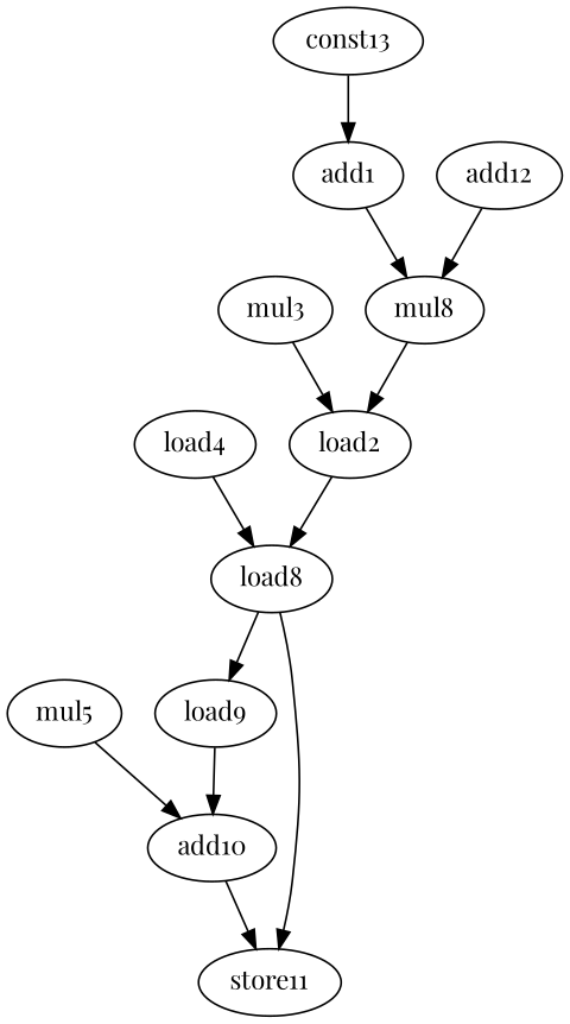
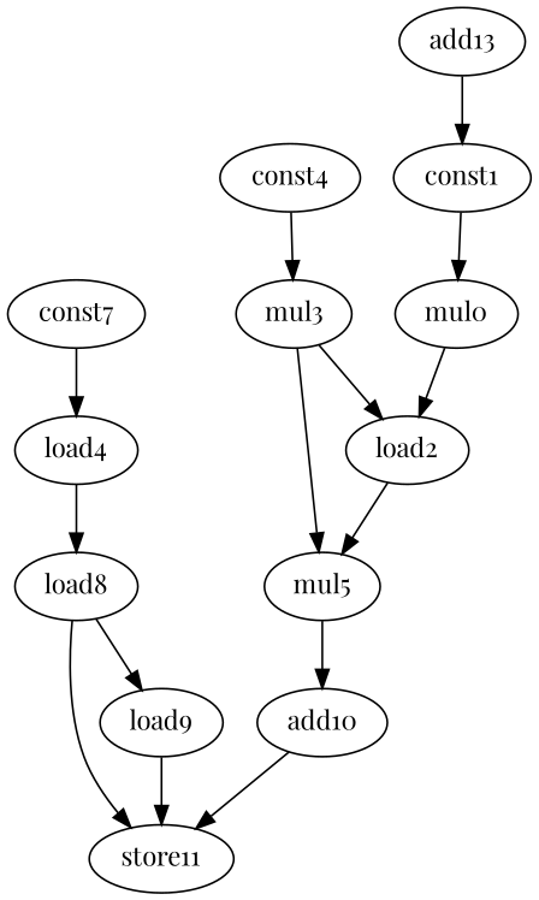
  digraph {
    fontname="Playfair Display"
    node [fontname="Playfair Display" opcode=load]
    edge [fontname="Playfair Display" operand=0]
-   mul0 [opcode=mul label=mul8]
+   mul0 [opcode=mul]
    load2
    mul5 [opcode=mul]
-   const1 [opcode=const label=add1]
+   const1 [opcode=const]
    mul3 [opcode=mul]
    add10 [opcode=add]
+   const4 [opcode=const]
    store11 [opcode=store]
    n9 [label=load4]
    load8
    load9
-   add12 [opcode=add]
-   const13 [opcode=const]
+   const7 [opcode=const]
+   const13 [opcode=const label=add13]
    mul0 -> load2
-   load2 -> load8 [operand=1]
+   load2 -> mul5 [operand=1]
    mul5 -> add10 [operand=1]
    const1 -> mul0
    mul3 -> load2
+   mul3 -> mul5
    add10 -> store11
+   const4 -> mul3 [operand=1]
    n9 -> load8
    load8 -> store11 [operand=1]
    load8 -> load9
-   load9 -> add10
-   add12 -> mul0 [operand=1]
+   load9 -> store11
+   const7 -> n9
    const13 -> const1
  }
